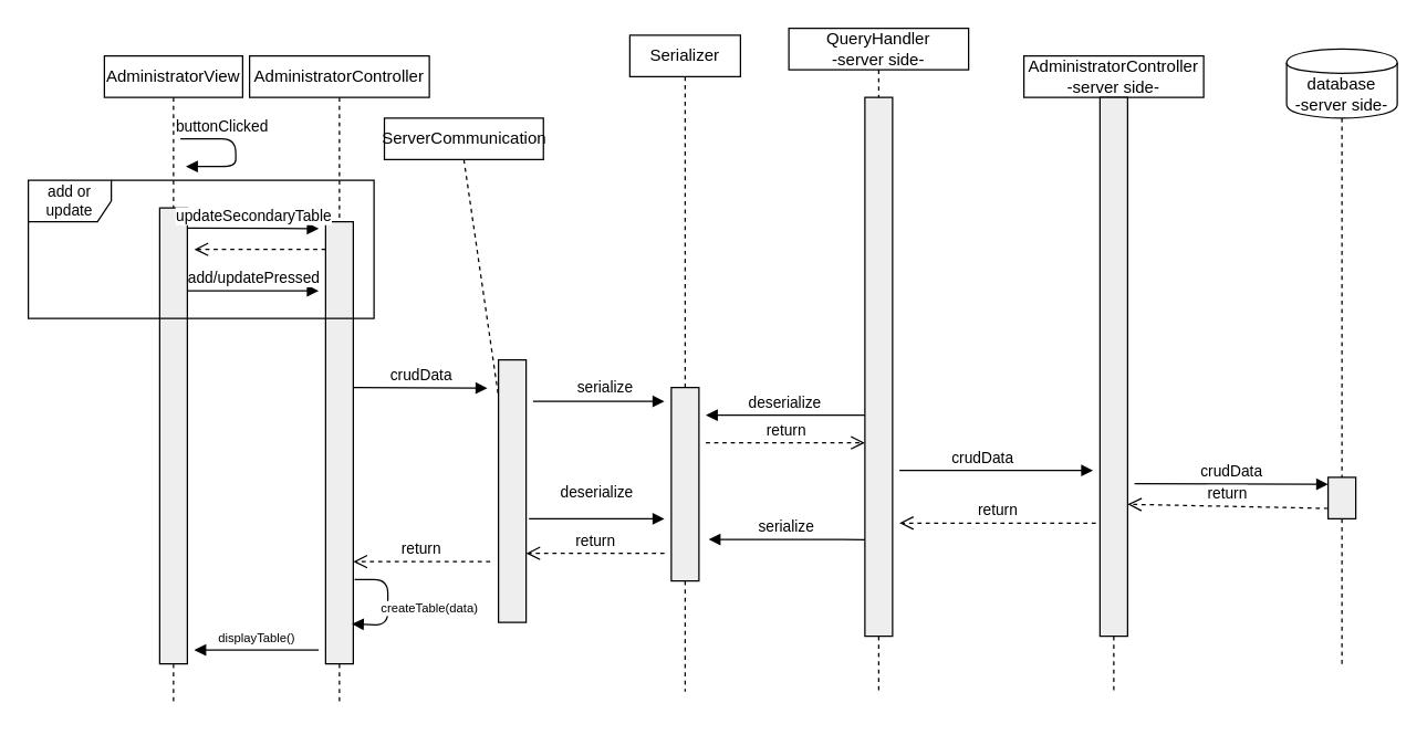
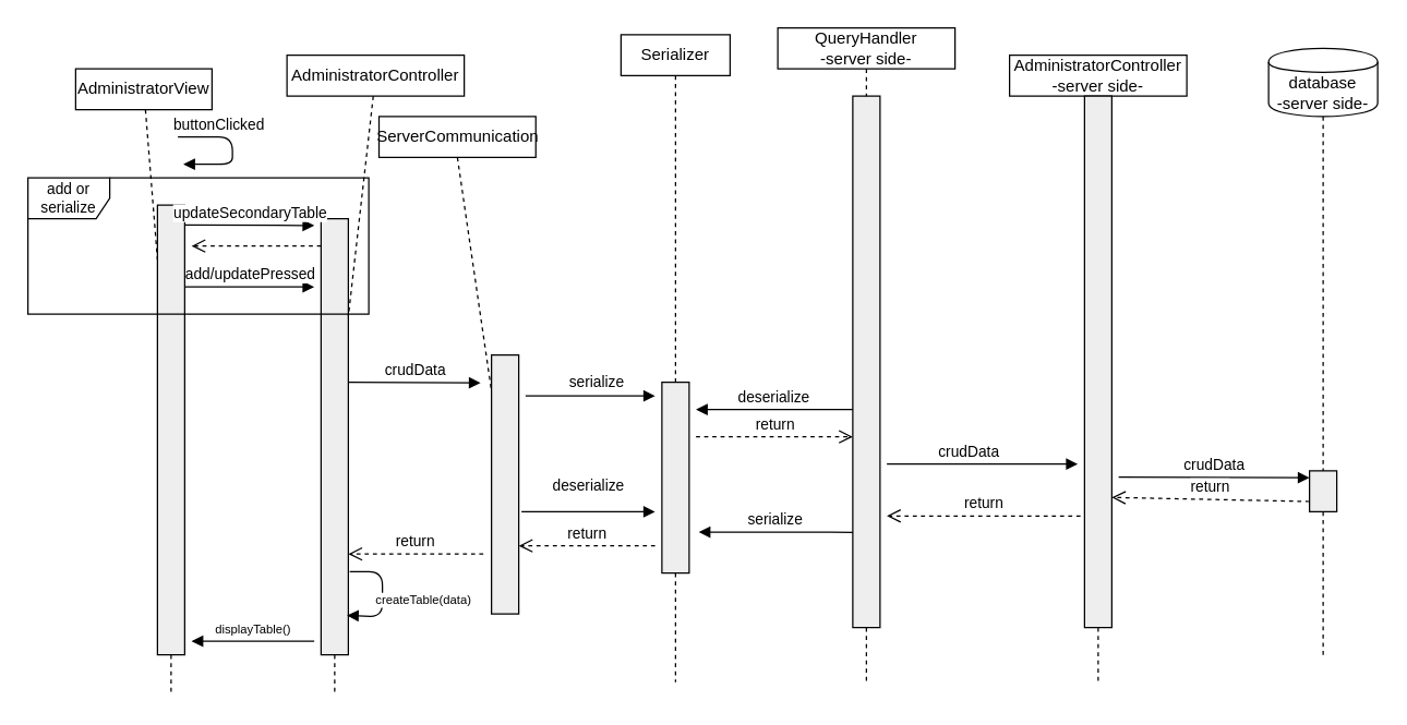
  <mxCell id="0" />
  <mxCell id="1" parent="0" />
  <mxCell id="2" value="AdministratorController&lt;br&gt;-server side-" style="shape=rect;html=1;whiteSpace=wrap;align=center;" parent="1" vertex="1"><mxGeometry x="740" y="40" width="130" height="30" as="geometry" /></mxCell>
  <mxCell id="3" value="" style="edgeStyle=none;html=1;dashed=1;endArrow=none;align=center;verticalAlign=bottom;exitX=0.5;exitY=1;" parent="1" source="7" edge="1"><mxGeometry x="1" relative="1" as="geometry"><mxPoint x="805" y="500" as="targetPoint" /></mxGeometry></mxCell>
- <mxCell id="4" value="AdministratorView" style="shape=rect;html=1;whiteSpace=wrap;align=center;" parent="1" vertex="1"><mxGeometry x="75" y="40" width="100" height="30" as="geometry" /></mxCell>
+ <mxCell id="4" value="AdministratorView" style="shape=rect;html=1;whiteSpace=wrap;align=center;" parent="1" vertex="1"><mxGeometry x="55" y="50" width="100" height="30" as="geometry" /></mxCell>
  <mxCell id="5" value="" style="edgeStyle=none;html=1;dashed=1;endArrow=none;" parent="1" source="4" target="6" edge="1"><mxGeometry relative="1" as="geometry" /></mxCell>
  <mxCell id="6" value="" style="shape=rect;html=1;fillColor=#eeeeee;" parent="1" vertex="1"><mxGeometry x="115" y="150" width="20" height="330" as="geometry" /></mxCell>
  <mxCell id="7" value="" style="shape=rect;html=1;fillColor=#eeeeee;" parent="1" vertex="1"><mxGeometry x="795" y="70" width="20" height="390" as="geometry" /></mxCell>
  <mxCell id="8" value="" style="edgeStyle=none;html=1;dashed=1;endArrow=none;align=center;verticalAlign=bottom;exitX=0.5;exitY=1;" parent="1" source="2" target="7" edge="1"><mxGeometry x="1" relative="1" as="geometry"><mxPoint x="805" y="430" as="targetPoint" /><mxPoint x="805" y="70" as="sourcePoint" /></mxGeometry></mxCell>
  <mxCell id="9" value="buttonClicked" style="html=1;verticalAlign=bottom;endArrow=block;" parent="1" edge="1"><mxGeometry x="-0.375" width="80" relative="1" as="geometry"><mxPoint x="130" y="100" as="sourcePoint" /><mxPoint x="134" y="120" as="targetPoint" /><Array as="points"><mxPoint x="170" y="100" /><mxPoint x="170" y="120" /></Array><mxPoint as="offset" /></mxGeometry></mxCell>
- <mxCell id="10" value="AdministratorController" style="shape=rect;html=1;whiteSpace=wrap;align=center;" parent="1" vertex="1"><mxGeometry x="180" y="40" width="130" height="30" as="geometry" /></mxCell>
+ <mxCell id="10" value="AdministratorController" style="shape=rect;html=1;whiteSpace=wrap;align=center;" parent="1" vertex="1"><mxGeometry x="210" y="40" width="130" height="30" as="geometry" /></mxCell>
  <mxCell id="11" value="" style="edgeStyle=none;html=1;dashed=1;endArrow=none;" parent="1" source="12" edge="1"><mxGeometry relative="1" as="geometry"><mxPoint x="245" y="510" as="targetPoint" /></mxGeometry></mxCell>
  <mxCell id="12" value="" style="shape=rect;html=1;fillColor=#eeeeee;" parent="1" vertex="1"><mxGeometry x="235" y="160" width="20" height="320" as="geometry" /></mxCell>
  <mxCell id="13" value="" style="edgeStyle=none;html=1;dashed=1;endArrow=none;" parent="1" source="10" target="12" edge="1"><mxGeometry relative="1" as="geometry"><mxPoint x="245" y="70" as="sourcePoint" /><mxPoint x="245" y="510" as="targetPoint" /></mxGeometry></mxCell>
  <mxCell id="14" value="&lt;span style=&quot;font-size: 11px&quot;&gt;serialize&lt;/span&gt;" style="html=1;verticalAlign=bottom;endArrow=block;fontSize=9;" parent="1" edge="1"><mxGeometry x="0.085" y="1" width="80" relative="1" as="geometry"><mxPoint x="385" y="290" as="sourcePoint" /><mxPoint x="480" y="290" as="targetPoint" /><mxPoint as="offset" /><Array as="points"><mxPoint x="410" y="290" /></Array></mxGeometry></mxCell>
  <mxCell id="15" value="createTable(data)" style="html=1;verticalAlign=bottom;endArrow=block;fontSize=9;entryX=0.95;entryY=0.91;entryDx=0;entryDy=0;entryPerimeter=0;" parent="1" target="12" edge="1"><mxGeometry x="0.415" y="-30" width="80" relative="1" as="geometry"><mxPoint x="256" y="419" as="sourcePoint" /><mxPoint x="280" y="370" as="targetPoint" /><Array as="points"><mxPoint x="280" y="419" /><mxPoint x="280" y="452" /></Array><mxPoint x="31" y="26" as="offset" /></mxGeometry></mxCell>
  <mxCell id="16" value="displayTable()" style="html=1;verticalAlign=bottom;endArrow=block;fontSize=9;" parent="1" edge="1"><mxGeometry width="80" relative="1" as="geometry"><mxPoint x="230" y="470" as="sourcePoint" /><mxPoint x="140" y="470" as="targetPoint" /><Array as="points"><mxPoint x="200" y="470" /></Array></mxGeometry></mxCell>
  <mxCell id="17" value="" style="endArrow=none;dashed=1;html=1;fontSize=9;exitX=0.5;exitY=1;exitDx=0;exitDy=0;" parent="1" source="6" edge="1"><mxGeometry width="50" height="50" relative="1" as="geometry"><mxPoint x="220" y="470" as="sourcePoint" /><mxPoint x="125" y="510" as="targetPoint" /></mxGeometry></mxCell>
  <mxCell id="18" value="Serializer" style="shape=rect;html=1;whiteSpace=wrap;align=center;" parent="1" vertex="1"><mxGeometry x="455" y="25" width="80" height="30" as="geometry" /></mxCell>
  <mxCell id="19" value="" style="edgeStyle=none;html=1;dashed=1;endArrow=none;align=center;verticalAlign=bottom;exitX=0.5;exitY=1;" parent="1" source="20" edge="1"><mxGeometry x="1" relative="1" as="geometry"><mxPoint x="495" y="500" as="targetPoint" /></mxGeometry></mxCell>
  <mxCell id="20" value="" style="shape=rect;html=1;fillColor=#eeeeee;" parent="1" vertex="1"><mxGeometry x="485" y="280" width="20" height="140" as="geometry" /></mxCell>
  <mxCell id="21" value="" style="edgeStyle=none;html=1;dashed=1;endArrow=none;align=center;verticalAlign=bottom;exitX=0.5;exitY=1;" parent="1" source="18" target="20" edge="1"><mxGeometry x="1" relative="1" as="geometry"><mxPoint x="495" y="430" as="targetPoint" /><mxPoint x="495" y="70" as="sourcePoint" /></mxGeometry></mxCell>
  <mxCell id="22" value="QueryHandler&lt;br&gt;-server side-" style="shape=rect;html=1;whiteSpace=wrap;align=center;" parent="1" vertex="1"><mxGeometry x="570" y="20" width="130" height="30" as="geometry" /></mxCell>
  <mxCell id="23" value="" style="edgeStyle=none;html=1;dashed=1;endArrow=none;align=center;verticalAlign=bottom;exitX=0.5;exitY=1;" parent="1" source="24" edge="1"><mxGeometry x="1" relative="1" as="geometry"><mxPoint x="635" y="500" as="targetPoint" /></mxGeometry></mxCell>
  <mxCell id="24" value="" style="shape=rect;html=1;fillColor=#eeeeee;" parent="1" vertex="1"><mxGeometry x="625" y="70" width="20" height="390" as="geometry" /></mxCell>
  <mxCell id="25" value="" style="edgeStyle=none;html=1;dashed=1;endArrow=none;align=center;verticalAlign=bottom;exitX=0.5;exitY=1;" parent="1" source="22" target="24" edge="1"><mxGeometry x="1" relative="1" as="geometry"><mxPoint x="635" y="430" as="targetPoint" /><mxPoint x="635" y="70" as="sourcePoint" /></mxGeometry></mxCell>
  <mxCell id="26" value="database&lt;br&gt;-server side-&lt;br&gt;" style="shape=cylinder;whiteSpace=wrap;html=1;boundedLbl=1;backgroundOutline=1;" parent="1" vertex="1"><mxGeometry x="930" y="35" width="80" height="50" as="geometry" /></mxCell>
  <mxCell id="27" value="" style="edgeStyle=none;html=1;dashed=1;endArrow=none;align=center;verticalAlign=bottom;exitX=0.5;exitY=1;" parent="1" source="28" edge="1"><mxGeometry x="1" relative="1" as="geometry"><mxPoint x="970" y="480" as="targetPoint" /></mxGeometry></mxCell>
  <mxCell id="28" value="" style="shape=rect;html=1;fillColor=#eeeeee;" parent="1" vertex="1"><mxGeometry x="960" y="345" width="20" height="30" as="geometry" /></mxCell>
  <mxCell id="29" value="" style="edgeStyle=none;html=1;dashed=1;endArrow=none;align=center;verticalAlign=bottom;" parent="1" target="28" edge="1"><mxGeometry x="1" relative="1" as="geometry"><mxPoint x="970" y="430" as="targetPoint" /><mxPoint x="970" y="85" as="sourcePoint" /></mxGeometry></mxCell>
  <mxCell id="30" value="deserialize" style="html=1;verticalAlign=bottom;endArrow=block;" parent="1" edge="1"><mxGeometry width="80" relative="1" as="geometry"><mxPoint x="625" y="300" as="sourcePoint" /><mxPoint x="510" y="300" as="targetPoint" /></mxGeometry></mxCell>
  <mxCell id="31" value="return" style="html=1;verticalAlign=bottom;endArrow=open;dashed=1;endSize=8;" parent="1" edge="1"><mxGeometry relative="1" as="geometry"><mxPoint x="510" y="320" as="sourcePoint" /><mxPoint x="625" y="320" as="targetPoint" /></mxGeometry></mxCell>
  <mxCell id="32" value="crudData" style="html=1;verticalAlign=bottom;endArrow=block;" parent="1" edge="1"><mxGeometry x="-0.143" width="80" relative="1" as="geometry"><mxPoint x="650" y="340" as="sourcePoint" /><mxPoint x="790" y="340" as="targetPoint" /><mxPoint as="offset" /></mxGeometry></mxCell>
  <mxCell id="33" value="crudData" style="html=1;verticalAlign=bottom;endArrow=block;entryX=0;entryY=0.167;entryDx=0;entryDy=0;entryPerimeter=0;" parent="1" target="28" edge="1"><mxGeometry width="80" relative="1" as="geometry"><mxPoint x="820" y="349.5" as="sourcePoint" /><mxPoint x="950" y="350" as="targetPoint" /></mxGeometry></mxCell>
  <mxCell id="34" value="return" style="html=1;verticalAlign=bottom;endArrow=open;dashed=1;endSize=8;exitX=0;exitY=0.75;exitDx=0;exitDy=0;" parent="1" source="28" edge="1"><mxGeometry relative="1" as="geometry"><mxPoint x="945" y="364.5" as="sourcePoint" /><mxPoint x="815" y="364.5" as="targetPoint" /></mxGeometry></mxCell>
  <mxCell id="35" value="return" style="html=1;verticalAlign=bottom;endArrow=open;dashed=1;endSize=8;entryX=1.25;entryY=0.79;entryDx=0;entryDy=0;entryPerimeter=0;exitX=-0.15;exitY=0.79;exitDx=0;exitDy=0;exitPerimeter=0;" parent="1" source="7" target="24" edge="1"><mxGeometry relative="1" as="geometry"><mxPoint x="970" y="377.5" as="sourcePoint" /><mxPoint x="825" y="374.5" as="targetPoint" /></mxGeometry></mxCell>
  <mxCell id="36" value="serialize" style="html=1;verticalAlign=bottom;endArrow=block;exitX=-0.1;exitY=0.555;exitDx=0;exitDy=0;exitPerimeter=0;" parent="1" edge="1"><mxGeometry width="80" relative="1" as="geometry"><mxPoint x="625" y="390.1" as="sourcePoint" /><mxPoint x="512" y="390" as="targetPoint" /></mxGeometry></mxCell>
  <mxCell id="37" value="return" style="html=1;verticalAlign=bottom;endArrow=open;dashed=1;endSize=8;" parent="1" edge="1"><mxGeometry relative="1" as="geometry"><mxPoint x="480" y="400" as="sourcePoint" /><mxPoint x="380" y="400" as="targetPoint" /></mxGeometry></mxCell>
  <mxCell id="38" value="deserialize" style="html=1;verticalAlign=bottom;endArrow=block;" parent="1" edge="1"><mxGeometry y="10" width="80" relative="1" as="geometry"><mxPoint x="382" y="375" as="sourcePoint" /><mxPoint x="480" y="375" as="targetPoint" /><mxPoint as="offset" /></mxGeometry></mxCell>
  <mxCell id="39" value="ServerCommunication" style="shape=rect;html=1;whiteSpace=wrap;align=center;" parent="1" vertex="1"><mxGeometry x="277.5" y="85" width="115" height="30" as="geometry" /></mxCell>
  <mxCell id="40" value="" style="shape=rect;html=1;fillColor=#eeeeee;" parent="1" vertex="1"><mxGeometry x="360" y="260" width="20" height="190" as="geometry" /></mxCell>
  <mxCell id="41" value="" style="edgeStyle=none;html=1;dashed=1;endArrow=none;align=center;verticalAlign=bottom;exitX=0.5;exitY=1;" parent="1" source="39" target="40" edge="1"><mxGeometry x="1" relative="1" as="geometry"><mxPoint x="645" y="430" as="targetPoint" /><mxPoint x="645" y="70" as="sourcePoint" /></mxGeometry></mxCell>
  <mxCell id="42" value="return" style="html=1;verticalAlign=bottom;endArrow=open;dashed=1;endSize=8;" parent="1" edge="1"><mxGeometry relative="1" as="geometry"><mxPoint x="354" y="406" as="sourcePoint" /><mxPoint x="255" y="406" as="targetPoint" /></mxGeometry></mxCell>
  <mxCell id="43" value="crudData" style="html=1;verticalAlign=bottom;endArrow=block;entryX=-0.1;entryY=0.076;entryDx=0;entryDy=0;entryPerimeter=0;" parent="1" edge="1"><mxGeometry width="80" relative="1" as="geometry"><mxPoint x="255" y="280" as="sourcePoint" /><mxPoint x="352" y="280.48" as="targetPoint" /></mxGeometry></mxCell>
- <mxCell id="44" value="add or update" style="shape=umlFrame;whiteSpace=wrap;html=1;fontSize=11;" parent="1" vertex="1"><mxGeometry x="20" y="130" width="250" height="100" as="geometry" /></mxCell>
+ <mxCell id="44" value="add or serialize" style="shape=umlFrame;whiteSpace=wrap;html=1;fontSize=11;" parent="1" vertex="1"><mxGeometry x="20" y="130" width="250" height="100" as="geometry" /></mxCell>
  <mxCell id="45" value="updateSecondaryTable" style="html=1;verticalAlign=bottom;endArrow=block;" parent="1" edge="1"><mxGeometry width="80" relative="1" as="geometry"><mxPoint x="135" y="164.5" as="sourcePoint" /><mxPoint x="230" y="165" as="targetPoint" /></mxGeometry></mxCell>
  <mxCell id="46" value="" style="html=1;verticalAlign=bottom;endArrow=open;dashed=1;endSize=8;" parent="1" edge="1"><mxGeometry relative="1" as="geometry"><mxPoint x="235" y="180" as="sourcePoint" /><mxPoint x="140" y="180" as="targetPoint" /></mxGeometry></mxCell>
  <mxCell id="47" value="add/updatePressed" style="html=1;verticalAlign=bottom;endArrow=block;" parent="1" edge="1"><mxGeometry width="80" relative="1" as="geometry"><mxPoint x="135" y="210" as="sourcePoint" /><mxPoint x="230" y="210" as="targetPoint" /></mxGeometry></mxCell>
